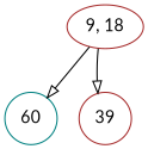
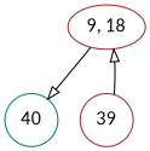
  digraph {
    fontname=Lato
    node [color=brown fontname=Lato shape=circle]
    edge [arrowhead=onormal fontname=Lato]
    n1 [label="9, 18" shape=oval]
-   40 [color=teal label=60]
+   40 [color=teal]
    39
    n1 -> 40
-   n1 -> 39
+   39 -> n1
  }
